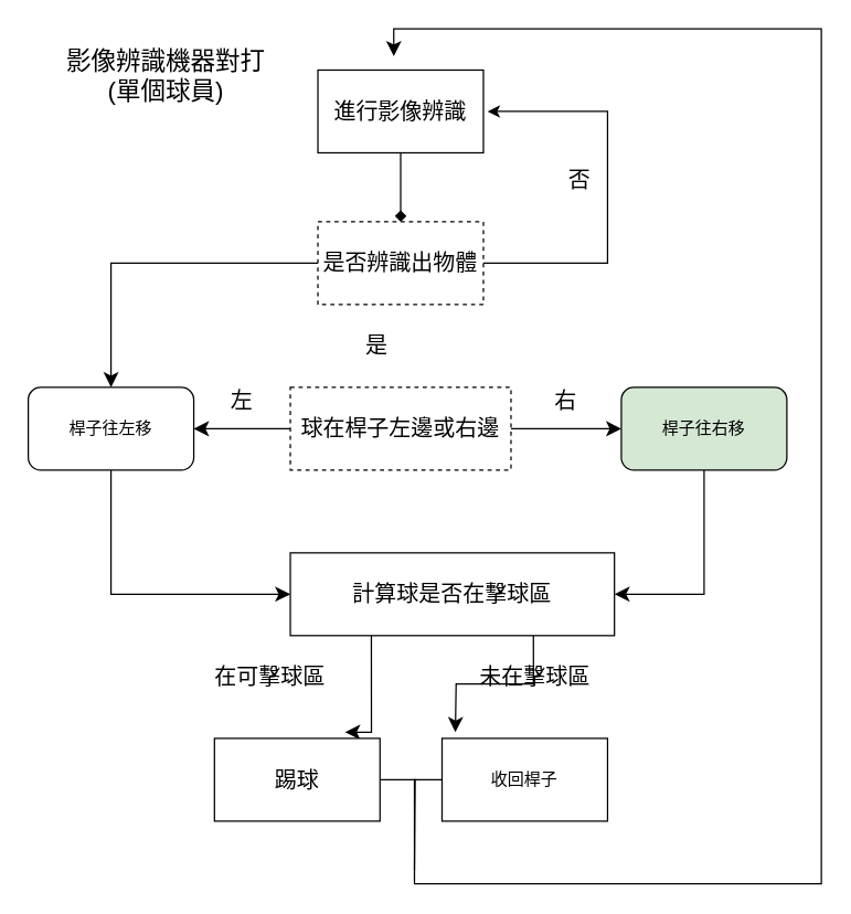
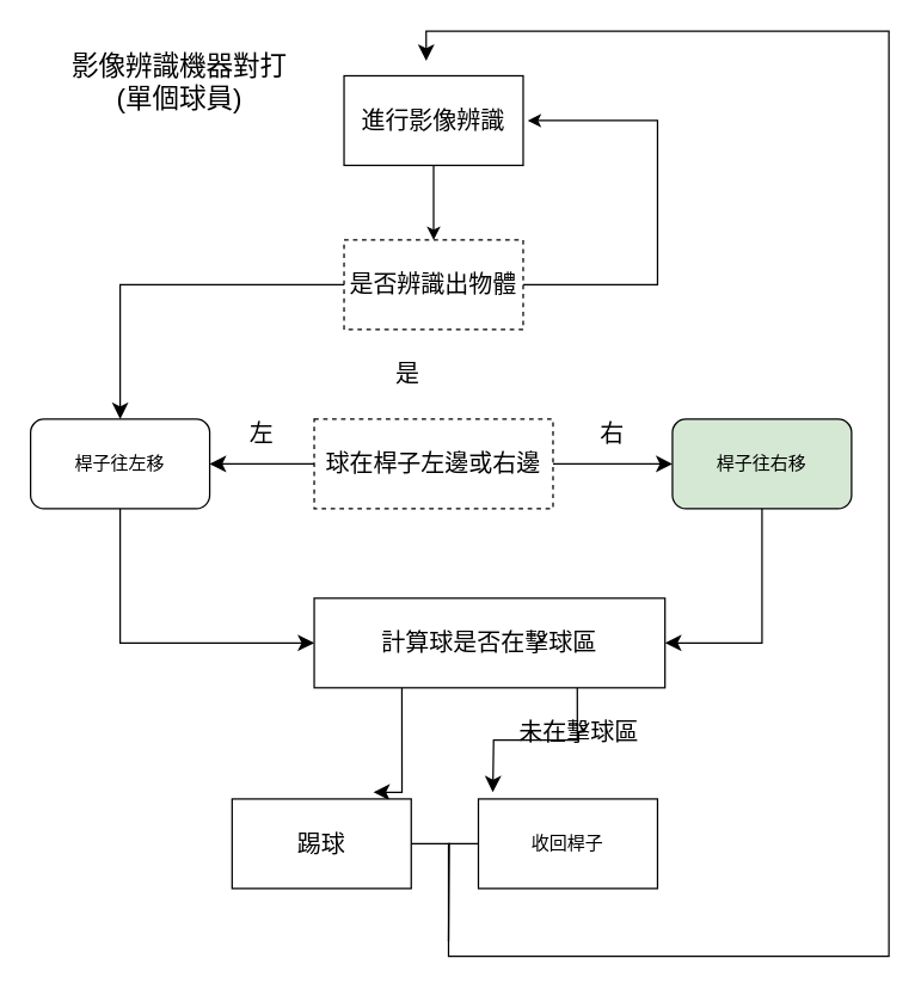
  <mxCell id="0" />
  <mxCell id="1" parent="0" />
- <mxCell id="2" style="edgeStyle=orthogonalEdgeStyle;rounded=0;orthogonalLoop=1;jettySize=auto;html=1;entryX=0.5;entryY=0;entryDx=0;entryDy=0;endArrow=diamond;" edge="1" parent="1" source="3" target="6"><mxGeometry relative="1" as="geometry" /></mxCell>
+ <mxCell id="2" style="edgeStyle=orthogonalEdgeStyle;rounded=0;orthogonalLoop=1;jettySize=auto;html=1;entryX=0.5;entryY=0;entryDx=0;entryDy=0;" edge="1" parent="1" source="3" target="6"><mxGeometry relative="1" as="geometry" /></mxCell>
  <mxCell id="3" value="&lt;font style=&quot;font-size: 16px&quot;&gt;進行影像辨識&lt;/font&gt;" style="rounded=0;whiteSpace=wrap;html=1;" vertex="1" parent="1"><mxGeometry x="230" y="50" width="120" height="60" as="geometry" /></mxCell>
  <mxCell id="4" style="edgeStyle=orthogonalEdgeStyle;rounded=0;orthogonalLoop=1;jettySize=auto;html=1;" edge="1" parent="1" source="6"><mxGeometry relative="1" as="geometry"><mxPoint x="353" y="80" as="targetPoint" /><Array as="points"><mxPoint x="440" y="190" /><mxPoint x="440" y="80" /></Array></mxGeometry></mxCell>
  <mxCell id="5" style="edgeStyle=orthogonalEdgeStyle;rounded=0;orthogonalLoop=1;jettySize=auto;html=1;startSize=8;endSize=8;targetPerimeterSpacing=0;" edge="1" parent="1" source="6" target="13"><mxGeometry relative="1" as="geometry" /></mxCell>
  <mxCell id="6" value="&lt;font style=&quot;font-size: 16px&quot;&gt;是否辨識出物體&lt;/font&gt;" style="rounded=0;whiteSpace=wrap;html=1;dashed=1;" vertex="1" parent="1"><mxGeometry x="230" y="160" width="120" height="60" as="geometry" /></mxCell>
- <mxCell id="7" value="&lt;font style=&quot;font-size: 16px&quot;&gt;否&lt;/font&gt;&lt;br&gt;" style="text;html=1;strokeColor=none;fillColor=none;align=center;verticalAlign=middle;whiteSpace=wrap;rounded=0;" vertex="1" parent="1"><mxGeometry x="400" y="120" width="40" height="20" as="geometry" /></mxCell>
  <mxCell id="8" style="edgeStyle=orthogonalEdgeStyle;rounded=0;orthogonalLoop=1;jettySize=auto;html=1;startSize=8;endSize=8;targetPerimeterSpacing=0;" edge="1" parent="1" source="10"><mxGeometry relative="1" as="geometry"><mxPoint x="450" y="310" as="targetPoint" /></mxGeometry></mxCell>
  <mxCell id="9" style="edgeStyle=orthogonalEdgeStyle;rounded=0;orthogonalLoop=1;jettySize=auto;html=1;startSize=8;endSize=8;targetPerimeterSpacing=0;" edge="1" parent="1" source="10"><mxGeometry relative="1" as="geometry"><mxPoint x="140" y="310" as="targetPoint" /></mxGeometry></mxCell>
  <mxCell id="10" value="&lt;font style=&quot;font-size: 16px&quot;&gt;球在桿子左邊或右邊&lt;/font&gt;" style="rounded=0;whiteSpace=wrap;html=1;dashed=1;" vertex="1" parent="1"><mxGeometry x="210" y="280" width="160" height="60" as="geometry" /></mxCell>
  <mxCell id="11" value="&lt;font style=&quot;font-size: 16px&quot;&gt;是&lt;/font&gt;&lt;br&gt;" style="text;html=1;strokeColor=none;fillColor=none;align=center;verticalAlign=middle;whiteSpace=wrap;rounded=0;" vertex="1" parent="1"><mxGeometry x="253" y="240" width="40" height="20" as="geometry" /></mxCell>
  <mxCell id="12" style="edgeStyle=orthogonalEdgeStyle;rounded=0;orthogonalLoop=1;jettySize=auto;html=1;startSize=8;endSize=8;targetPerimeterSpacing=0;entryX=0;entryY=0.5;entryDx=0;entryDy=0;" edge="1" parent="1" source="13" target="20"><mxGeometry relative="1" as="geometry"><mxPoint x="80" y="430" as="targetPoint" /><Array as="points"><mxPoint x="80" y="430" /></Array></mxGeometry></mxCell>
  <mxCell id="13" value="桿子往左移" style="rounded=1;whiteSpace=wrap;html=1;" vertex="1" parent="1"><mxGeometry x="20" y="280" width="120" height="60" as="geometry" /></mxCell>
  <mxCell id="14" value="&lt;font style=&quot;font-size: 16px&quot;&gt;左&lt;/font&gt;&lt;br&gt;" style="text;html=1;strokeColor=none;fillColor=none;align=center;verticalAlign=middle;whiteSpace=wrap;rounded=0;" vertex="1" parent="1"><mxGeometry x="155" y="280" width="40" height="20" as="geometry" /></mxCell>
  <mxCell id="15" value="&lt;span style=&quot;font-size: 16px&quot;&gt;右&lt;/span&gt;" style="text;html=1;strokeColor=none;fillColor=none;align=center;verticalAlign=middle;whiteSpace=wrap;rounded=0;" vertex="1" parent="1"><mxGeometry x="390" y="280" width="40" height="20" as="geometry" /></mxCell>
  <mxCell id="16" style="edgeStyle=orthogonalEdgeStyle;rounded=0;orthogonalLoop=1;jettySize=auto;html=1;startSize=8;endSize=8;targetPerimeterSpacing=0;entryX=1;entryY=0.5;entryDx=0;entryDy=0;" edge="1" parent="1" source="17" target="20"><mxGeometry relative="1" as="geometry"><mxPoint x="380" y="440" as="targetPoint" /><Array as="points"><mxPoint x="510" y="430" /></Array></mxGeometry></mxCell>
  <mxCell id="17" value="桿子往右移" style="rounded=1;whiteSpace=wrap;html=1;fillColor=#d5e8d4;" vertex="1" parent="1"><mxGeometry x="450" y="280" width="120" height="60" as="geometry" /></mxCell>
  <mxCell id="18" style="edgeStyle=orthogonalEdgeStyle;rounded=0;orthogonalLoop=1;jettySize=auto;html=1;exitX=0.25;exitY=1;exitDx=0;exitDy=0;startSize=8;endSize=8;targetPerimeterSpacing=0;" edge="1" parent="1" source="20"><mxGeometry relative="1" as="geometry"><mxPoint x="249.667" y="530" as="targetPoint" /><Array as="points"><mxPoint x="250" y="530" /><mxPoint x="250" y="530" /></Array></mxGeometry></mxCell>
  <mxCell id="19" style="edgeStyle=orthogonalEdgeStyle;rounded=0;orthogonalLoop=1;jettySize=auto;html=1;exitX=0.75;exitY=1;exitDx=0;exitDy=0;startSize=8;endSize=8;targetPerimeterSpacing=0;" edge="1" parent="1" source="20"><mxGeometry relative="1" as="geometry"><mxPoint x="329.667" y="530" as="targetPoint" /></mxGeometry></mxCell>
  <mxCell id="20" value="&lt;span style=&quot;font-size: 16px&quot;&gt;計算球是否在擊球區&lt;/span&gt;" style="rounded=0;whiteSpace=wrap;html=1;" vertex="1" parent="1"><mxGeometry x="210" y="400" width="235" height="60" as="geometry" /></mxCell>
  <mxCell id="21" style="edgeStyle=orthogonalEdgeStyle;rounded=0;orthogonalLoop=1;jettySize=auto;html=1;startSize=8;endSize=8;targetPerimeterSpacing=0;endArrow=none;endFill=0;" edge="1" parent="1" source="22"><mxGeometry relative="1" as="geometry"><mxPoint x="300" y="630" as="targetPoint" /></mxGeometry></mxCell>
  <mxCell id="22" value="&lt;font style=&quot;font-size: 16px&quot;&gt;踢球&lt;/font&gt;" style="rounded=0;whiteSpace=wrap;html=1;" vertex="1" parent="1"><mxGeometry x="155" y="534.5" width="120" height="60" as="geometry" /></mxCell>
- <mxCell id="23" value="&lt;font style=&quot;font-size: 16px&quot;&gt;在可擊球區&lt;/font&gt;&lt;br&gt;" style="text;html=1;strokeColor=none;fillColor=none;align=center;verticalAlign=middle;whiteSpace=wrap;rounded=0;" vertex="1" parent="1"><mxGeometry x="142.5" y="480" width="105" height="20" as="geometry" /></mxCell>
  <mxCell id="24" value="&lt;font style=&quot;font-size: 16px&quot;&gt;未在擊球區&lt;/font&gt;&lt;br&gt;" style="text;html=1;strokeColor=none;fillColor=none;align=center;verticalAlign=middle;whiteSpace=wrap;rounded=0;" vertex="1" parent="1"><mxGeometry x="335" y="480" width="105" height="20" as="geometry" /></mxCell>
  <mxCell id="25" style="edgeStyle=orthogonalEdgeStyle;rounded=0;orthogonalLoop=1;jettySize=auto;html=1;startSize=8;endSize=8;targetPerimeterSpacing=0;" edge="1" parent="1" source="26"><mxGeometry relative="1" as="geometry"><mxPoint x="285" y="40" as="targetPoint" /><Array as="points"><mxPoint x="300" y="565" /><mxPoint x="300" y="640" /><mxPoint x="595" y="640" /><mxPoint x="595" y="20" /><mxPoint x="285" y="20" /></Array></mxGeometry></mxCell>
  <mxCell id="26" value="收回桿子" style="rounded=0;whiteSpace=wrap;html=1;" vertex="1" parent="1"><mxGeometry x="320" y="534.5" width="120" height="60" as="geometry" /></mxCell>
  <mxCell id="27" value="&lt;font style=&quot;font-size: 18px&quot;&gt;影像辨識機器對打&lt;br&gt;(單個球員)&lt;br&gt;&lt;/font&gt;" style="text;html=1;strokeColor=none;fillColor=none;align=center;verticalAlign=middle;whiteSpace=wrap;rounded=0;" vertex="1" parent="1"><mxGeometry x="30" y="30" width="180" height="50" as="geometry" /></mxCell>
